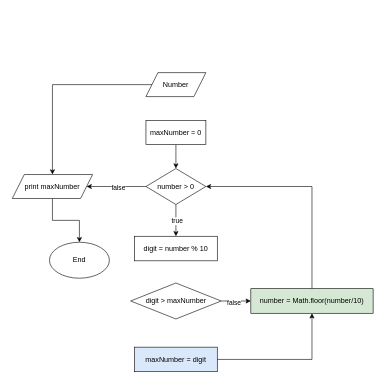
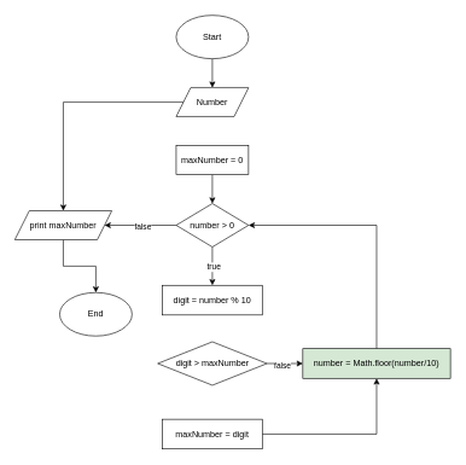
  <mxCell id="0" />
  <mxCell id="1" parent="0" />
+ <mxCell id="2" value="" style="edgeStyle=orthogonalEdgeStyle;rounded=0;orthogonalLoop=1;jettySize=auto;html=1;" parent="1" source="3" target="5" edge="1"><mxGeometry relative="1" as="geometry" /></mxCell>
+ <mxCell id="3" value="Start" style="ellipse;whiteSpace=wrap;html=1;" parent="1" vertex="1"><mxGeometry x="243" y="20" width="100" height="60" as="geometry" /></mxCell>
  <mxCell id="4" value="" style="edgeStyle=orthogonalEdgeStyle;rounded=0;orthogonalLoop=1;jettySize=auto;html=1;" parent="1" source="5" target="15" edge="1"><mxGeometry relative="1" as="geometry" /></mxCell>
  <mxCell id="5" value="Number" style="shape=parallelogram;perimeter=parallelogramPerimeter;whiteSpace=wrap;html=1;fixedSize=1;" parent="1" vertex="1"><mxGeometry x="243" y="120" width="100" height="40" as="geometry" /></mxCell>
  <mxCell id="6" value="" style="edgeStyle=orthogonalEdgeStyle;rounded=0;orthogonalLoop=1;jettySize=auto;html=1;" parent="1" source="7" target="12" edge="1"><mxGeometry relative="1" as="geometry" /></mxCell>
  <mxCell id="7" value="maxNumber = 0" style="rounded=0;whiteSpace=wrap;html=1;" parent="1" vertex="1"><mxGeometry x="243" y="200" width="100" height="40" as="geometry" /></mxCell>
  <mxCell id="8" value="" style="edgeStyle=orthogonalEdgeStyle;rounded=0;orthogonalLoop=1;jettySize=auto;html=1;" parent="1" source="12" target="15" edge="1"><mxGeometry relative="1" as="geometry" /></mxCell>
  <mxCell id="9" value="false" style="edgeLabel;html=1;align=center;verticalAlign=middle;resizable=0;points=[];" parent="8" vertex="1" connectable="0"><mxGeometry x="-0.044" y="2" relative="1" as="geometry"><mxPoint as="offset" /></mxGeometry></mxCell>
  <mxCell id="10" value="" style="edgeStyle=orthogonalEdgeStyle;rounded=0;orthogonalLoop=1;jettySize=auto;html=1;" parent="1" source="12" target="13" edge="1"><mxGeometry relative="1" as="geometry" /></mxCell>
  <mxCell id="11" value="true" style="edgeLabel;html=1;align=center;verticalAlign=middle;resizable=0;points=[];" parent="10" vertex="1" connectable="0"><mxGeometry y="1" relative="1" as="geometry"><mxPoint as="offset" /></mxGeometry></mxCell>
  <mxCell id="12" value="number &amp;gt; 0" style="rhombus;whiteSpace=wrap;html=1;" parent="1" vertex="1"><mxGeometry x="243" y="280" width="100" height="60" as="geometry" /></mxCell>
  <mxCell id="13" value="digit = number % 10" style="rounded=0;whiteSpace=wrap;html=1;" parent="1" vertex="1"><mxGeometry x="224" y="393" width="138" height="41" as="geometry" /></mxCell>
  <mxCell id="14" value="" style="edgeStyle=orthogonalEdgeStyle;rounded=0;orthogonalLoop=1;jettySize=auto;html=1;" parent="1" source="15" target="16" edge="1"><mxGeometry relative="1" as="geometry" /></mxCell>
  <mxCell id="15" value="print maxNumber" style="shape=parallelogram;perimeter=parallelogramPerimeter;whiteSpace=wrap;html=1;fixedSize=1;" parent="1" vertex="1"><mxGeometry x="20" y="290" width="134" height="40" as="geometry" /></mxCell>
  <mxCell id="16" value="End" style="ellipse;whiteSpace=wrap;html=1;" parent="1" vertex="1"><mxGeometry x="82" y="403" width="100" height="60" as="geometry" /></mxCell>
  <mxCell id="17" value="" style="edgeStyle=orthogonalEdgeStyle;rounded=0;orthogonalLoop=1;jettySize=auto;html=1;" parent="1" source="19" target="23" edge="1"><mxGeometry relative="1" as="geometry" /></mxCell>
  <mxCell id="18" value="false" style="edgeLabel;html=1;align=center;verticalAlign=middle;resizable=0;points=[];" parent="17" vertex="1" connectable="0"><mxGeometry x="-0.158" y="-2" relative="1" as="geometry"><mxPoint as="offset" /></mxGeometry></mxCell>
  <mxCell id="19" value="digit &amp;gt; maxNumber" style="rhombus;whiteSpace=wrap;html=1;" parent="1" vertex="1"><mxGeometry x="217.5" y="471" width="151" height="60" as="geometry" /></mxCell>
  <mxCell id="20" style="edgeStyle=orthogonalEdgeStyle;rounded=0;orthogonalLoop=1;jettySize=auto;html=1;exitX=1;exitY=0.5;exitDx=0;exitDy=0;entryX=0.5;entryY=1;entryDx=0;entryDy=0;" parent="1" source="21" target="23" edge="1"><mxGeometry relative="1" as="geometry" /></mxCell>
- <mxCell id="21" value="maxNumber = digit" style="rounded=0;whiteSpace=wrap;html=1;fillColor=#dae8fc;" parent="1" vertex="1"><mxGeometry x="224" y="578" width="138" height="41" as="geometry" /></mxCell>
+ <mxCell id="21" value="maxNumber = digit" style="rounded=0;whiteSpace=wrap;html=1;" parent="1" vertex="1"><mxGeometry x="224" y="578" width="138" height="41" as="geometry" /></mxCell>
  <mxCell id="22" style="edgeStyle=orthogonalEdgeStyle;rounded=0;orthogonalLoop=1;jettySize=auto;html=1;exitX=0.5;exitY=0;exitDx=0;exitDy=0;entryX=1;entryY=0.5;entryDx=0;entryDy=0;" parent="1" source="23" target="12" edge="1"><mxGeometry relative="1" as="geometry" /></mxCell>
  <mxCell id="23" value="number = Math.floor(number/10)" style="rounded=0;whiteSpace=wrap;html=1;fillColor=#d5e8d4;" parent="1" vertex="1"><mxGeometry x="418" y="480.5" width="204" height="41" as="geometry" /></mxCell>
